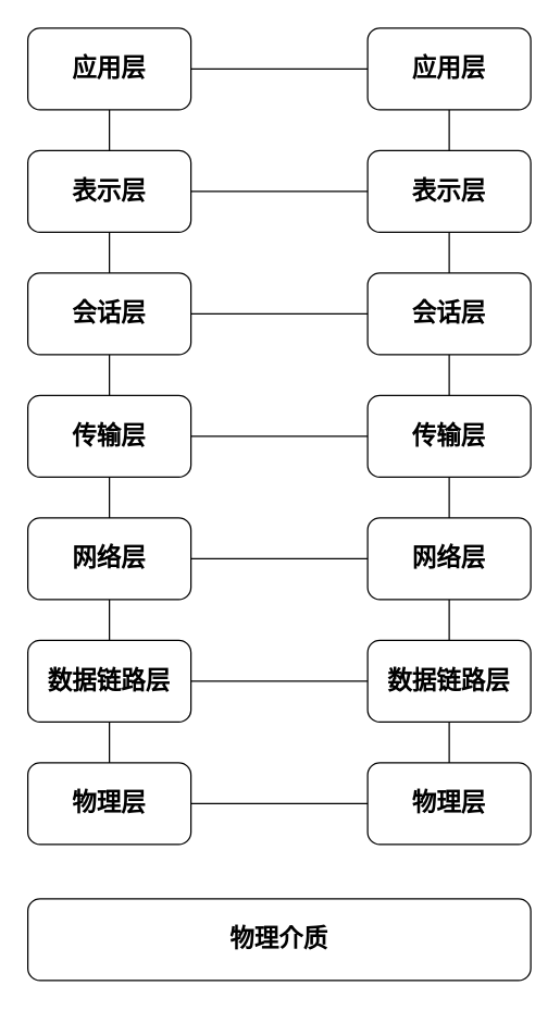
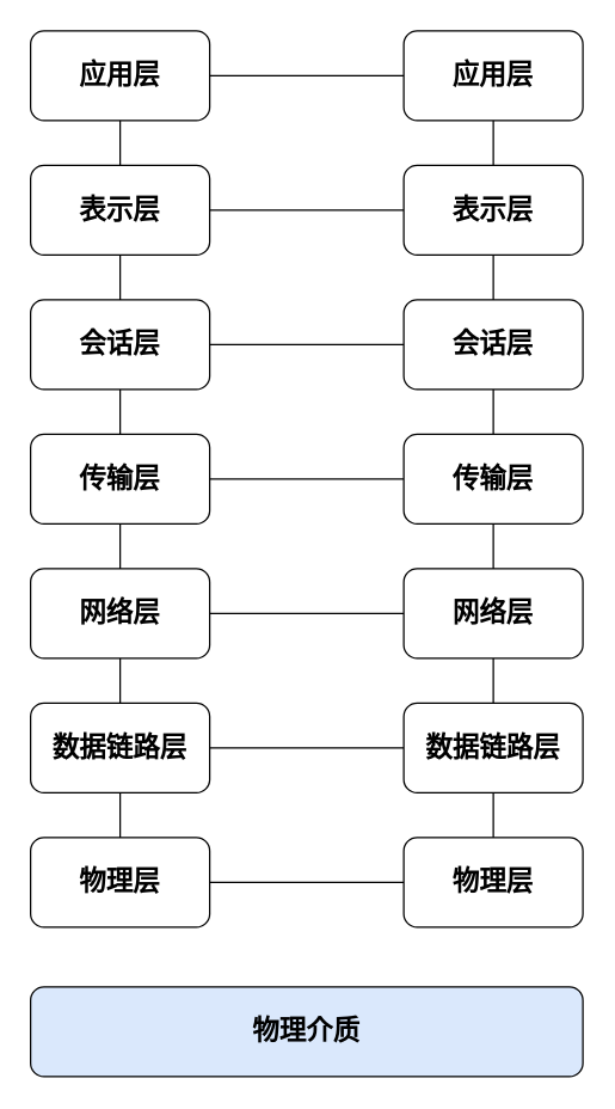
  <mxCell id="0" />
  <mxCell id="1" parent="0" />
  <mxCell id="2" style="rounded=0;orthogonalLoop=1;jettySize=auto;html=1;exitX=1;exitY=0.5;exitDx=0;exitDy=0;fontSize=18;endArrow=none;endFill=0;" edge="1" parent="1" source="4" target="23"><mxGeometry relative="1" as="geometry" /></mxCell>
  <mxCell id="3" style="edgeStyle=none;rounded=0;orthogonalLoop=1;jettySize=auto;html=1;exitX=0.5;exitY=1;exitDx=0;exitDy=0;entryX=0.5;entryY=0;entryDx=0;entryDy=0;endArrow=none;endFill=0;fontSize=18;" edge="1" parent="1" source="4" target="7"><mxGeometry relative="1" as="geometry" /></mxCell>
  <mxCell id="4" value="应用层" style="rounded=1;whiteSpace=wrap;html=1;fontSize=18;fontStyle=1" vertex="1" parent="1"><mxGeometry x="20" y="20" width="120" height="60" as="geometry" /></mxCell>
  <mxCell id="5" style="edgeStyle=none;rounded=0;orthogonalLoop=1;jettySize=auto;html=1;exitX=0.5;exitY=1;exitDx=0;exitDy=0;entryX=0.5;entryY=0;entryDx=0;entryDy=0;endArrow=none;endFill=0;fontSize=18;" edge="1" parent="1" source="7" target="12"><mxGeometry relative="1" as="geometry" /></mxCell>
  <mxCell id="6" style="edgeStyle=none;rounded=0;orthogonalLoop=1;jettySize=auto;html=1;exitX=1;exitY=0.5;exitDx=0;exitDy=0;endArrow=none;endFill=0;fontSize=18;" edge="1" parent="1" source="7" target="25"><mxGeometry relative="1" as="geometry" /></mxCell>
  <mxCell id="7" value="表示层" style="rounded=1;whiteSpace=wrap;html=1;fontSize=18;fontStyle=1" vertex="1" parent="1"><mxGeometry x="20" y="110" width="120" height="60" as="geometry" /></mxCell>
  <mxCell id="8" style="edgeStyle=none;rounded=0;orthogonalLoop=1;jettySize=auto;html=1;exitX=1;exitY=0.5;exitDx=0;exitDy=0;endArrow=none;endFill=0;fontSize=18;" edge="1" parent="1" source="9" target="26"><mxGeometry relative="1" as="geometry" /></mxCell>
  <mxCell id="9" value="物理层" style="rounded=1;whiteSpace=wrap;html=1;fontSize=18;fontStyle=1" vertex="1" parent="1"><mxGeometry x="20" y="560" width="120" height="60" as="geometry" /></mxCell>
  <mxCell id="10" style="edgeStyle=none;rounded=0;orthogonalLoop=1;jettySize=auto;html=1;exitX=0.5;exitY=1;exitDx=0;exitDy=0;entryX=0.5;entryY=0;entryDx=0;entryDy=0;endArrow=none;endFill=0;fontSize=18;" edge="1" parent="1" source="12" target="15"><mxGeometry relative="1" as="geometry" /></mxCell>
  <mxCell id="11" style="edgeStyle=none;rounded=0;orthogonalLoop=1;jettySize=auto;html=1;exitX=1;exitY=0.5;exitDx=0;exitDy=0;entryX=0;entryY=0.5;entryDx=0;entryDy=0;endArrow=none;endFill=0;fontSize=18;" edge="1" parent="1" source="12" target="28"><mxGeometry relative="1" as="geometry" /></mxCell>
  <mxCell id="12" value="会话层" style="rounded=1;whiteSpace=wrap;html=1;fontSize=18;fontStyle=1" vertex="1" parent="1"><mxGeometry x="20" y="200" width="120" height="60" as="geometry" /></mxCell>
  <mxCell id="13" style="edgeStyle=none;rounded=0;orthogonalLoop=1;jettySize=auto;html=1;exitX=0.5;exitY=1;exitDx=0;exitDy=0;entryX=0.5;entryY=0;entryDx=0;entryDy=0;endArrow=none;endFill=0;fontSize=18;" edge="1" parent="1" source="15" target="18"><mxGeometry relative="1" as="geometry" /></mxCell>
  <mxCell id="14" style="edgeStyle=none;rounded=0;orthogonalLoop=1;jettySize=auto;html=1;exitX=1;exitY=0.5;exitDx=0;exitDy=0;endArrow=none;endFill=0;fontSize=18;" edge="1" parent="1" source="15" target="30"><mxGeometry relative="1" as="geometry" /></mxCell>
  <mxCell id="15" value="传输层" style="rounded=1;whiteSpace=wrap;html=1;fontSize=18;fontStyle=1" vertex="1" parent="1"><mxGeometry x="20" y="290" width="120" height="60" as="geometry" /></mxCell>
  <mxCell id="16" style="edgeStyle=none;rounded=0;orthogonalLoop=1;jettySize=auto;html=1;exitX=0.5;exitY=1;exitDx=0;exitDy=0;entryX=0.5;entryY=0;entryDx=0;entryDy=0;endArrow=none;endFill=0;fontSize=18;" edge="1" parent="1" source="18" target="21"><mxGeometry relative="1" as="geometry" /></mxCell>
  <mxCell id="17" style="edgeStyle=none;rounded=0;orthogonalLoop=1;jettySize=auto;html=1;exitX=1;exitY=0.5;exitDx=0;exitDy=0;endArrow=none;endFill=0;fontSize=18;" edge="1" parent="1" source="18" target="32"><mxGeometry relative="1" as="geometry" /></mxCell>
  <mxCell id="18" value="网络层" style="rounded=1;whiteSpace=wrap;html=1;fontSize=18;fontStyle=1" vertex="1" parent="1"><mxGeometry x="20" y="380" width="120" height="60" as="geometry" /></mxCell>
  <mxCell id="19" style="edgeStyle=none;rounded=0;orthogonalLoop=1;jettySize=auto;html=1;exitX=0.5;exitY=1;exitDx=0;exitDy=0;entryX=0.5;entryY=0;entryDx=0;entryDy=0;endArrow=none;endFill=0;fontSize=18;" edge="1" parent="1" source="21" target="9"><mxGeometry relative="1" as="geometry" /></mxCell>
  <mxCell id="20" style="edgeStyle=none;rounded=0;orthogonalLoop=1;jettySize=auto;html=1;exitX=1;exitY=0.5;exitDx=0;exitDy=0;entryX=0;entryY=0.5;entryDx=0;entryDy=0;endArrow=none;endFill=0;fontSize=18;" edge="1" parent="1" source="21" target="34"><mxGeometry relative="1" as="geometry" /></mxCell>
  <mxCell id="21" value="数据链路层" style="rounded=1;whiteSpace=wrap;html=1;fontSize=18;fontStyle=1" vertex="1" parent="1"><mxGeometry x="20" y="470" width="120" height="60" as="geometry" /></mxCell>
  <mxCell id="22" style="edgeStyle=none;rounded=0;orthogonalLoop=1;jettySize=auto;html=1;exitX=0.5;exitY=1;exitDx=0;exitDy=0;entryX=0.5;entryY=0;entryDx=0;entryDy=0;endArrow=none;endFill=0;fontSize=18;" edge="1" parent="1" source="23" target="25"><mxGeometry relative="1" as="geometry" /></mxCell>
  <mxCell id="23" value="应用层" style="rounded=1;whiteSpace=wrap;html=1;fontSize=18;fontStyle=1" vertex="1" parent="1"><mxGeometry x="270" y="20" width="120" height="60" as="geometry" /></mxCell>
  <mxCell id="24" style="edgeStyle=none;rounded=0;orthogonalLoop=1;jettySize=auto;html=1;exitX=0.5;exitY=1;exitDx=0;exitDy=0;entryX=0.5;entryY=0;entryDx=0;entryDy=0;endArrow=none;endFill=0;fontSize=18;" edge="1" parent="1" source="25" target="28"><mxGeometry relative="1" as="geometry" /></mxCell>
  <mxCell id="25" value="表示层" style="rounded=1;whiteSpace=wrap;html=1;fontSize=18;fontStyle=1" vertex="1" parent="1"><mxGeometry x="270" y="110" width="120" height="60" as="geometry" /></mxCell>
  <mxCell id="26" value="物理层" style="rounded=1;whiteSpace=wrap;html=1;fontSize=18;fontStyle=1" vertex="1" parent="1"><mxGeometry x="270" y="560" width="120" height="60" as="geometry" /></mxCell>
  <mxCell id="27" style="edgeStyle=none;rounded=0;orthogonalLoop=1;jettySize=auto;html=1;exitX=0.5;exitY=1;exitDx=0;exitDy=0;entryX=0.5;entryY=0;entryDx=0;entryDy=0;endArrow=none;endFill=0;fontSize=18;" edge="1" parent="1" source="28" target="30"><mxGeometry relative="1" as="geometry" /></mxCell>
  <mxCell id="28" value="会话层" style="rounded=1;whiteSpace=wrap;html=1;fontSize=18;fontStyle=1" vertex="1" parent="1"><mxGeometry x="270" y="200" width="120" height="60" as="geometry" /></mxCell>
  <mxCell id="29" style="edgeStyle=none;rounded=0;orthogonalLoop=1;jettySize=auto;html=1;exitX=0.5;exitY=1;exitDx=0;exitDy=0;entryX=0.5;entryY=0;entryDx=0;entryDy=0;endArrow=none;endFill=0;fontSize=18;" edge="1" parent="1" source="30" target="32"><mxGeometry relative="1" as="geometry" /></mxCell>
  <mxCell id="30" value="传输层" style="rounded=1;whiteSpace=wrap;html=1;fontSize=18;fontStyle=1" vertex="1" parent="1"><mxGeometry x="270" y="290" width="120" height="60" as="geometry" /></mxCell>
  <mxCell id="31" style="edgeStyle=none;rounded=0;orthogonalLoop=1;jettySize=auto;html=1;exitX=0.5;exitY=1;exitDx=0;exitDy=0;entryX=0.5;entryY=0;entryDx=0;entryDy=0;endArrow=none;endFill=0;fontSize=18;" edge="1" parent="1" source="32" target="34"><mxGeometry relative="1" as="geometry" /></mxCell>
  <mxCell id="32" value="网络层" style="rounded=1;whiteSpace=wrap;html=1;fontSize=18;fontStyle=1" vertex="1" parent="1"><mxGeometry x="270" y="380" width="120" height="60" as="geometry" /></mxCell>
  <mxCell id="33" style="edgeStyle=none;rounded=0;orthogonalLoop=1;jettySize=auto;html=1;exitX=0.5;exitY=1;exitDx=0;exitDy=0;endArrow=none;endFill=0;fontSize=18;" edge="1" parent="1" source="34" target="26"><mxGeometry relative="1" as="geometry" /></mxCell>
  <mxCell id="34" value="数据链路层" style="rounded=1;whiteSpace=wrap;html=1;fontSize=18;fontStyle=1" vertex="1" parent="1"><mxGeometry x="270" y="470" width="120" height="60" as="geometry" /></mxCell>
- <mxCell id="35" value="物理介质" style="rounded=1;whiteSpace=wrap;html=1;fontSize=18;fontStyle=1" vertex="1" parent="1"><mxGeometry x="20" y="660" width="370" height="60" as="geometry" /></mxCell>
+ <mxCell id="35" value="物理介质" style="rounded=1;whiteSpace=wrap;html=1;fontSize=18;fontStyle=1;fillColor=#dae8fc;" vertex="1" parent="1"><mxGeometry x="20" y="660" width="370" height="60" as="geometry" /></mxCell>
